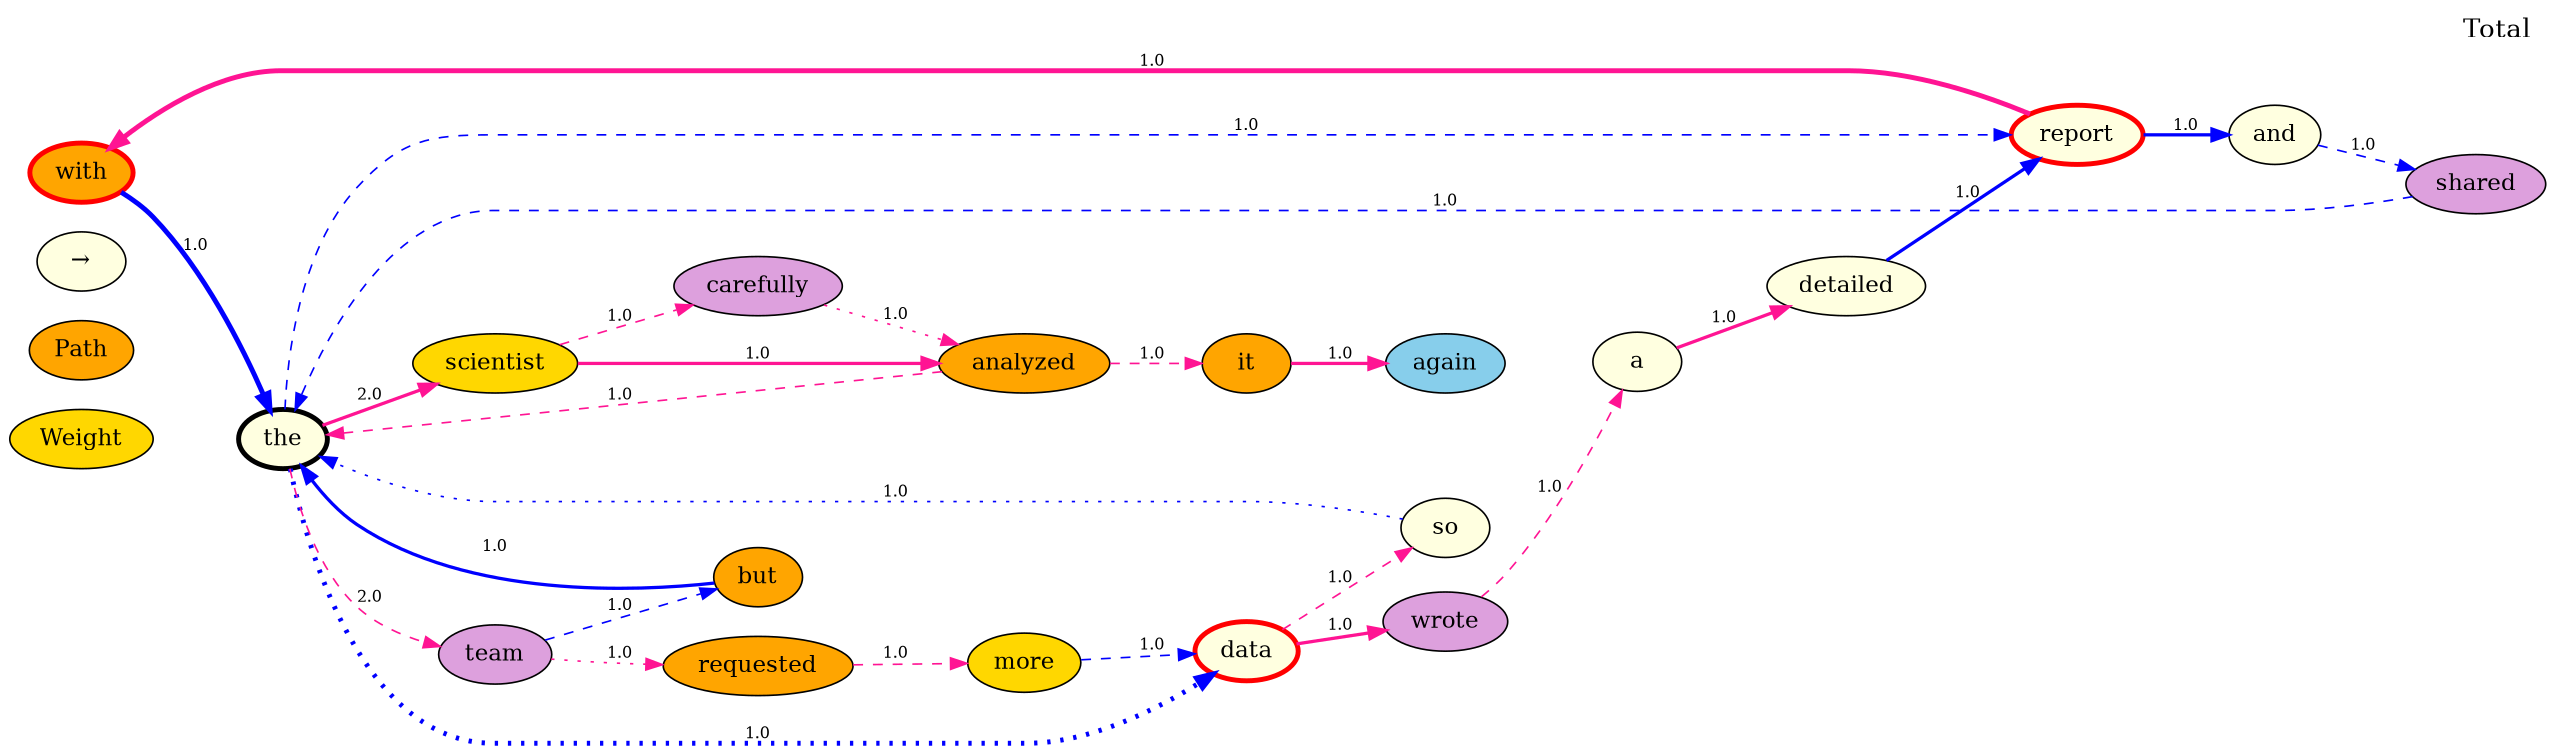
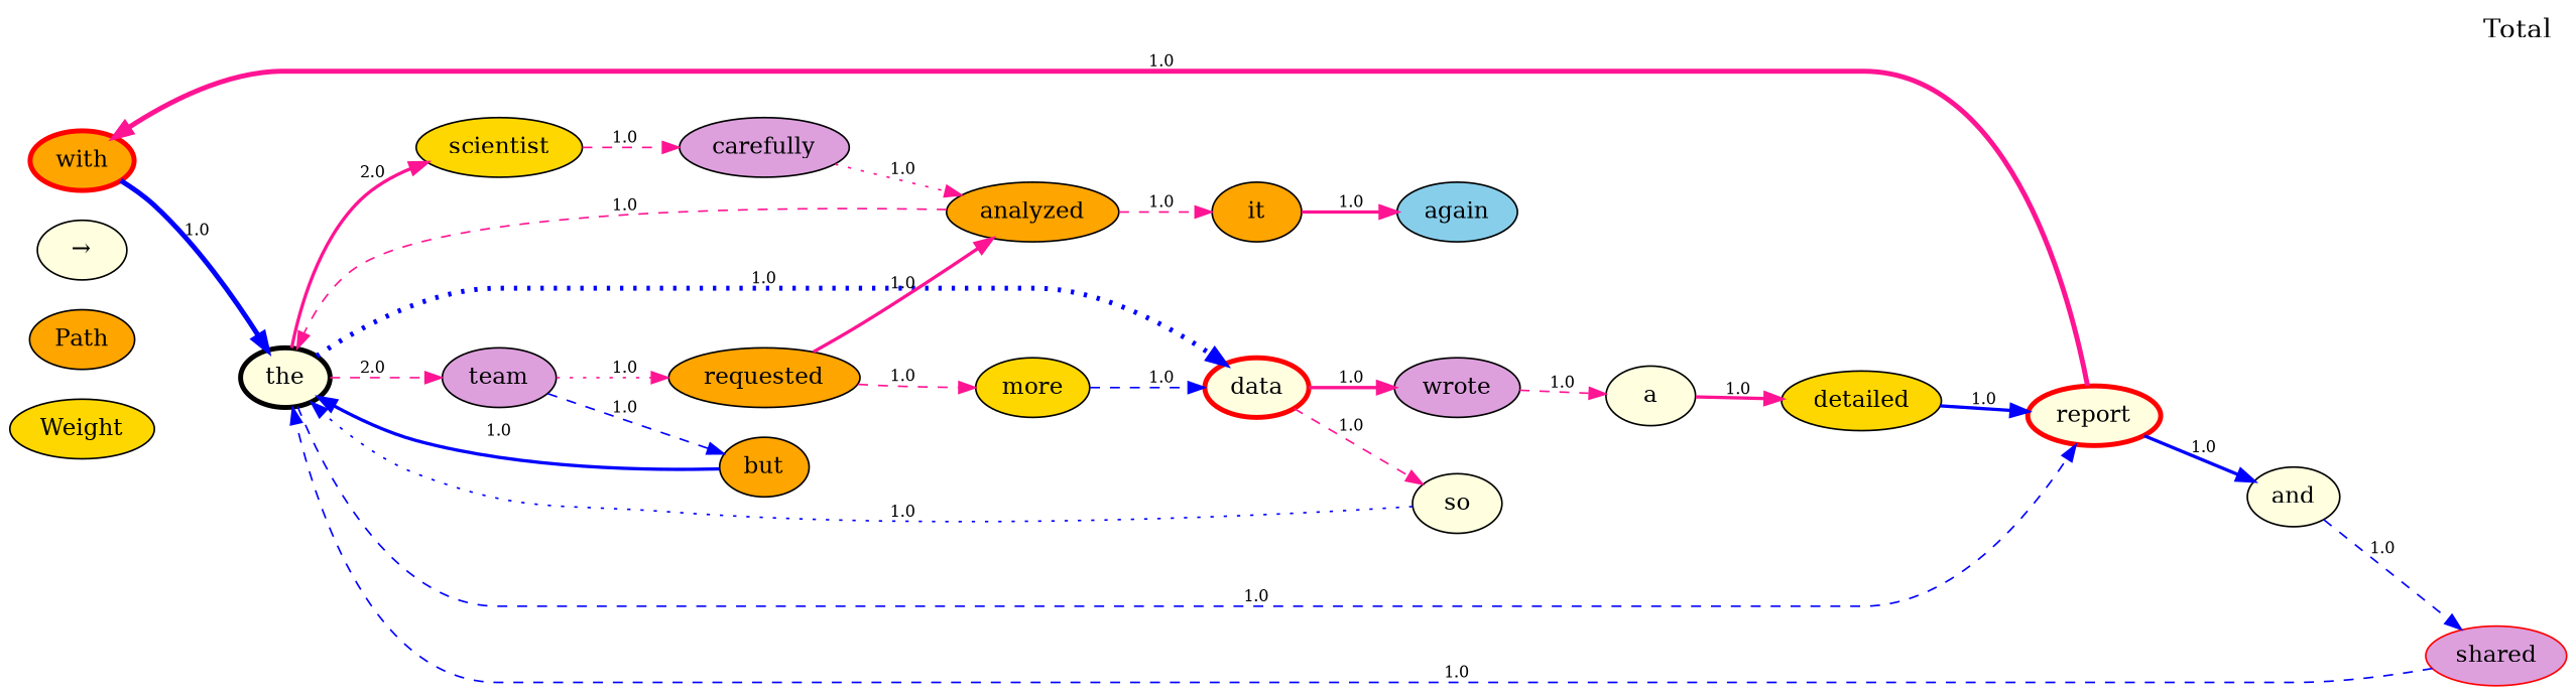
  strict digraph {
    fontsize=16
    label=Total
    labeljust=r
    labelloc=t
    rankdir=LR
    node [fillcolor=lightyellow style=filled]
    edge [color=deeppink fontsize=10 style=dashed]
    Weight [fillcolor=gold]
    Path [fillcolor=orange]
    "→"
    with [color=red fillcolor=orange penwidth=3]
    the [color=black penwidth=3]
    data [color=red penwidth=3]
    scientist [fillcolor=gold]
    team [fillcolor=plum]
    report [color=red penwidth=3]
    wrote [fillcolor=plum]
    so
    carefully [fillcolor=plum]
    analyzed [fillcolor=orange]
    but [fillcolor=orange]
    requested [fillcolor=orange]
    and
    a
-   detailed
-   shared [fillcolor=plum]
+   detailed [fillcolor=gold]
+   shared [fillcolor=plum color=red]
    it [fillcolor=orange]
    more [fillcolor=gold]
    again [fillcolor=skyblue]
    with -> the [color=blue label=1.0 penwidth=3 style=bold]
    the -> data [color=blue label=1.0 penwidth=3 style=dotted]
    the -> scientist [label=2.0 style=bold]
    the -> team [label=2.0]
    the -> report [color=blue label=1.0]
    data -> wrote [label=1.0 style=bold]
    data -> so [label=1.0]
    scientist -> carefully [label=1.0]
-   scientist -> analyzed [label=1.0 style=bold]
+   requested -> analyzed [label=1.0 style=bold]
    team -> but [color=blue label=1.0]
    team -> requested [label=1.0 style=dotted]
    report -> with [label=1.0 penwidth=3 style=bold]
    report -> and [color=blue label=1.0 style=bold]
    wrote -> a [label=1.0]
    so -> the [color=blue label=1.0 style=dotted]
    carefully -> analyzed [label=1.0 style=dotted]
    analyzed -> the [label=1.0]
    analyzed -> it [label=1.0]
    but -> the [color=blue label=1.0 style=bold]
    requested -> more [label=1.0]
    and -> shared [color=blue label=1.0]
    a -> detailed [label=1.0 style=bold]
    detailed -> report [color=blue label=1.0 style=bold]
    shared -> the [color=blue label=1.0]
    it -> again [label=1.0 style=bold]
    more -> data [color=blue label=1.0]
  }
